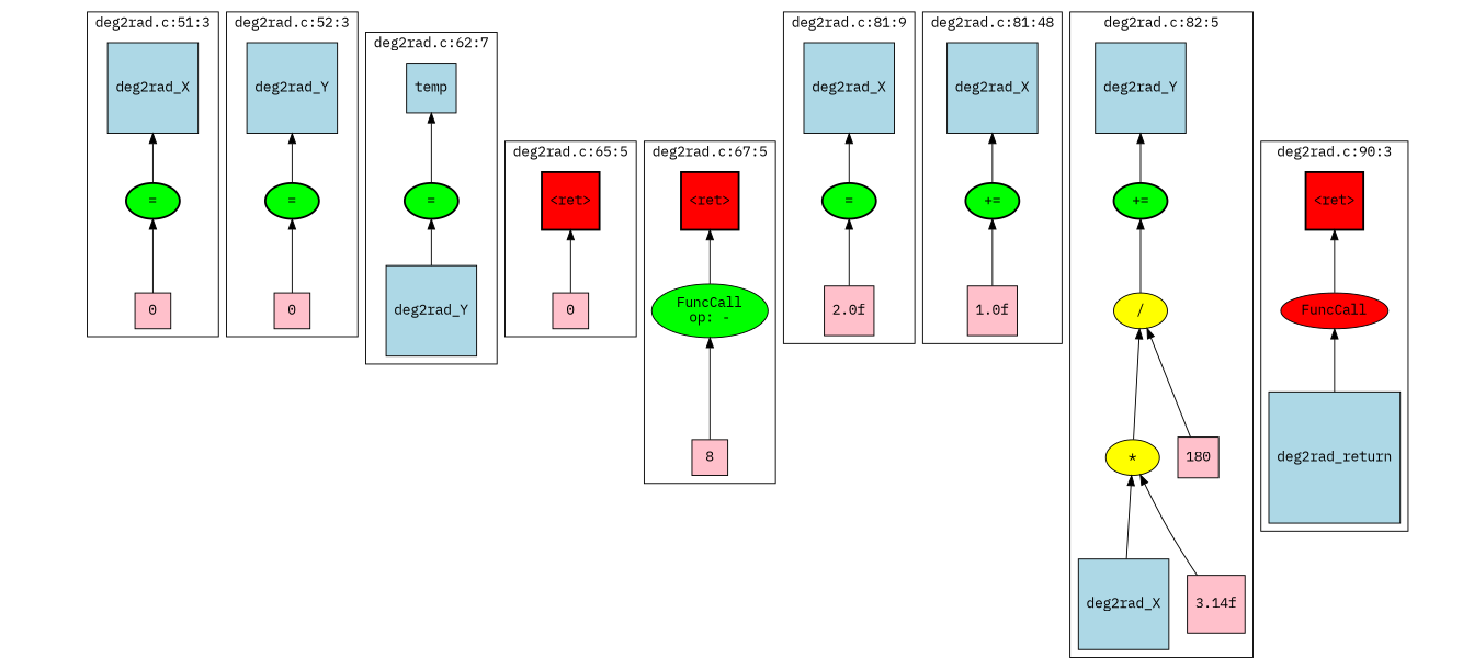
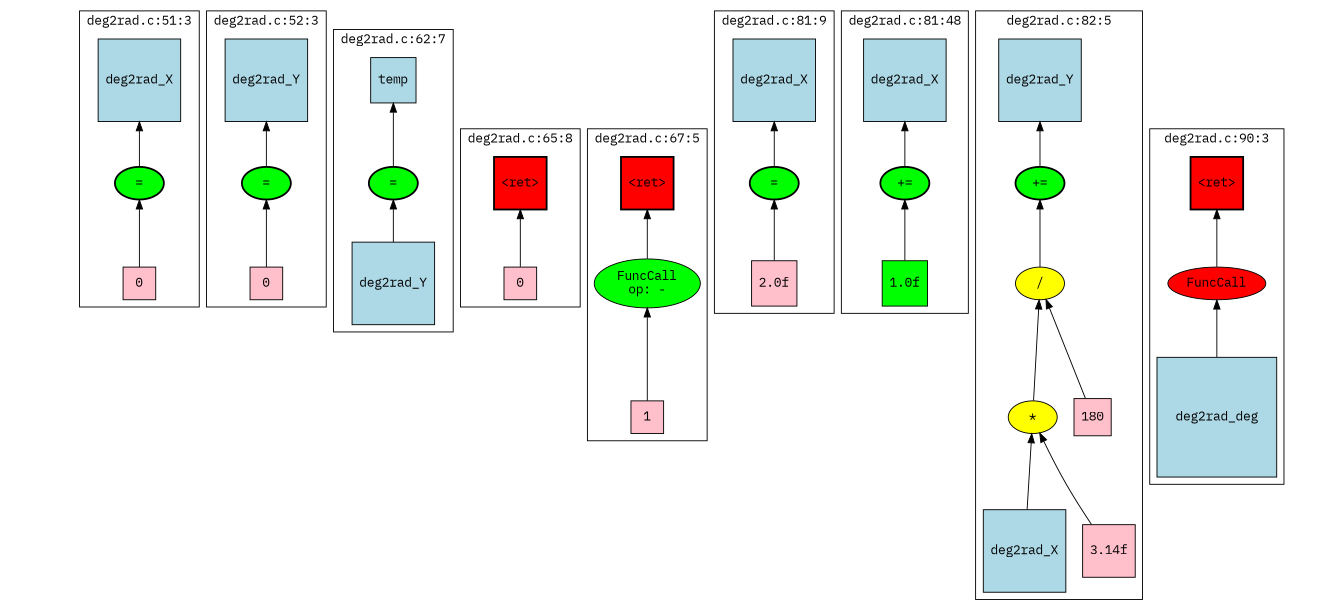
  strict graph {
    fontname="IBM Plex Mono"
    newrank=true
    node [fontname="IBM Plex Mono" style=filled fillcolor=lightblue shape=square]
    edge [fontname="IBM Plex Mono" dir=back]
    rank2 [height=0.5 style=invis width=0.013889 fillcolor="" shape=""]
    n2 [fillcolor=green height=0.5 label="=" style="filled,bold" width=0.75 shape=""]
    n3 [fillcolor=green height=0.5 label="=" style="filled,bold" width=0.75 shape=""]
    n4 [fillcolor=green height=0.5 label="=" style="filled,bold" width=0.75 shape=""]
    n5 [fillcolor=red height=0.65278 label="\<ret\>" style="filled,bold" width=0.65278]
    n6 [fillcolor=red height=0.65278 label="\<ret\>" style="filled,bold" width=0.65278]
    n7 [fillcolor=green height=0.5 label="=" style="filled,bold" width=0.75 shape=""]
    n8 [fillcolor=green height=0.5 label="+=" style="filled,bold" width=0.75 shape=""]
    n9 [fillcolor=green height=0.5 label="+=" style="filled,bold" width=0.75 shape=""]
    n10 [fillcolor=red height=0.65278 label="\<ret\>" style="filled,bold" width=0.65278]
    end [height=0.5 style=invis width=0.013889 fillcolor="" shape=""]
    n12 [fillcolor=pink height=0.5 label=0 width=0.5]
    n13 [height=1.0694 label=deg2rad_X width=1.0694]
    n14 [fillcolor=pink height=0.5 label=0 width=0.5]
    n15 [height=1.0694 label=deg2rad_Y width=1.0694]
    n16 [height=1.0694 label=deg2rad_Y width=1.0694]
    n17 [height=0.61111 label=temp width=0.61111]
    n18 [fillcolor=pink height=0.5 label=0 width=0.5]
    n19 [fillcolor=green height=0.74639 label="FuncCall\nop: -" width=1.316 shape=""]
-   n20 [fillcolor=pink height=0.5 label=8 width=0.5]
+   n20 [fillcolor=pink height=0.5 label=1 width=0.5]
    n21 [fillcolor=pink height=0.52778 label="2.0f" width=0.52778]
    n22 [height=1.0694 label=deg2rad_X width=1.0694]
-   n23 [fillcolor=pink height=0.52778 label="1.0f" width=0.52778]
+   n23 [fillcolor=green height=0.52778 label="1.0f" width=0.52778]
    n24 [height=1.0694 label=deg2rad_X width=1.0694]
    n25 [fillcolor=yellow height=0.5 label="/" width=0.75 shape=""]
    n26 [fillcolor=yellow height=0.5 label="*" width=0.75 shape=""]
    n27 [fillcolor=pink height=0.51389 label=180 width=0.51389]
    n28 [height=1.0694 label=deg2rad_X width=1.0694]
    n29 [fillcolor=pink height=0.625 label="3.14f" width=0.625]
    n30 [height=1.0694 label=deg2rad_Y width=1.0694]
    n31 [fillcolor=red height=0.5 label=FuncCall width=1.1916 shape=""]
-   n32 [height=1.375 label=deg2rad_return width=1.375]
+   n32 [height=1.375 label=deg2rad_deg width=1.375]
    rank1 [height=0.5 style=invis width=0.013889 fillcolor="" shape=""]
    subgraph sub_1 {
      rank=same
      rankdir=LR
      rank2
      n2
      n3
      n4
      n5
      n6
      n7
      n8
      n9
      n10
      end
    }
    subgraph cluster_2 {
      label="deg2rad.c:51:3"
      n2
      n12
      n13
    }
    subgraph cluster_3 {
      label="deg2rad.c:52:3"
      n3
      n14
      n15
    }
    subgraph cluster_4 {
      label="deg2rad.c:62:7"
      n4
      n16
      n17
    }
    subgraph cluster_5 {
-     label="deg2rad.c:65:5"
+     label="deg2rad.c:65:8"
      n5
      n18
    }
    subgraph cluster_6 {
      label="deg2rad.c:67:5"
      n6
      n19
      n20
    }
    subgraph cluster_7 {
      label="deg2rad.c:81:9"
      n7
      n21
      n22
    }
    subgraph cluster_8 {
      label="deg2rad.c:81:48"
      n8
      n23
      n24
    }
    subgraph cluster_9 {
      label="deg2rad.c:82:5"
      n9
      n25
      n26
      n27
      n28
      n29
      n30
    }
    subgraph cluster_10 {
      label="deg2rad.c:90:3"
      n10
      n31
      n32
    }
    rank2 -- n2 [style=invis dir=""]
    n2 -- n3 [style=invis dir=""]
    n2 -- n12
    n3 -- n4 [style=invis dir=""]
    n3 -- n14
    n4 -- n5 [style=invis dir=""]
    n4 -- n16
    n5 -- n6 [style=invis dir=""]
    n5 -- n18
    n6 -- n7 [style=invis dir=""]
    n6 -- n19
    n7 -- n8 [style=invis dir=""]
    n7 -- n21
    n8 -- n9 [style=invis dir=""]
    n8 -- n23
    n9 -- n10 [style=invis dir=""]
    n9 -- n25
    n10 -- end [style=invis dir=""]
    n10 -- n31
    n13 -- n2
    n15 -- n3
    n17 -- n4
    n19 -- n20
    n22 -- n7
    n24 -- n8
    n25 -- n26
    n25 -- n27
    n26 -- n28
    n26 -- n29
    n30 -- n9
    n31 -- n32
    rank1 -- rank2 [style=invis dir=""]
  }
